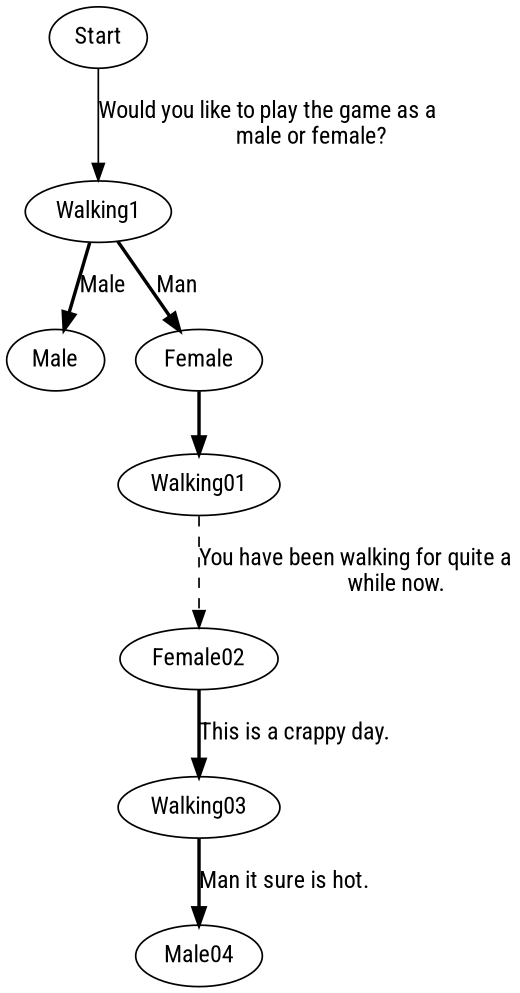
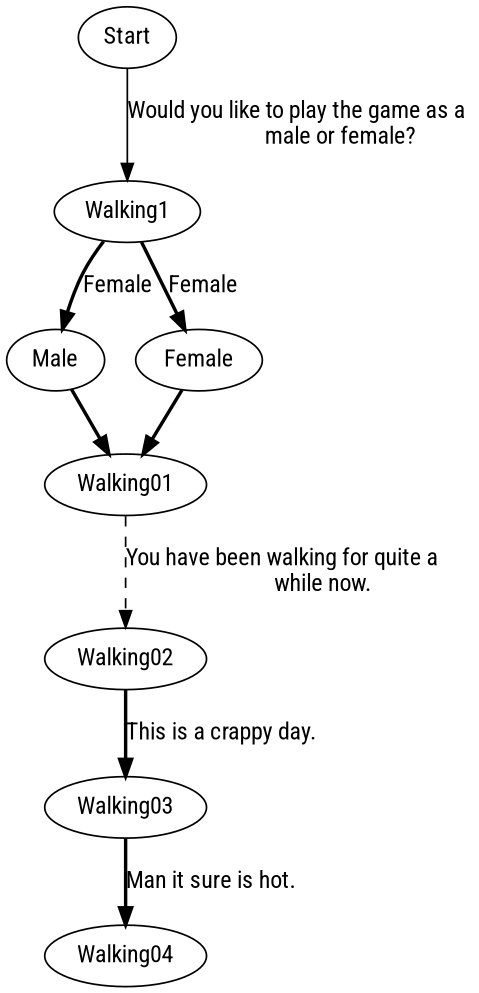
  digraph {
    fontname="Roboto Condensed"
    node [fontname="Roboto Condensed"]
    edge [fontname="Roboto Condensed" style=bold]
    n1 [label=Walking1]
    Start
    Male
    Female
    Walking01
-   Walking02 [label=Female02]
+   Walking02
    Walking03
-   Walking04 [label=Male04]
-   n1 -> Male [label=Male]
-   n1 -> Female [label=Man]
+   Walking04
+   n1 -> Male [label=Female]
+   n1 -> Female [label=Female]
    Start -> n1 [label="Would you like to play the game as a \n		male or female?" style=solid]
+   Male -> Walking01
    Female -> Walking01
    Walking01 -> Walking02 [label="You have been walking for quite a\n		while now." style=dashed]
    Walking02 -> Walking03 [label="This is a crappy day."]
    Walking03 -> Walking04 [label="Man it sure is hot."]
  }
